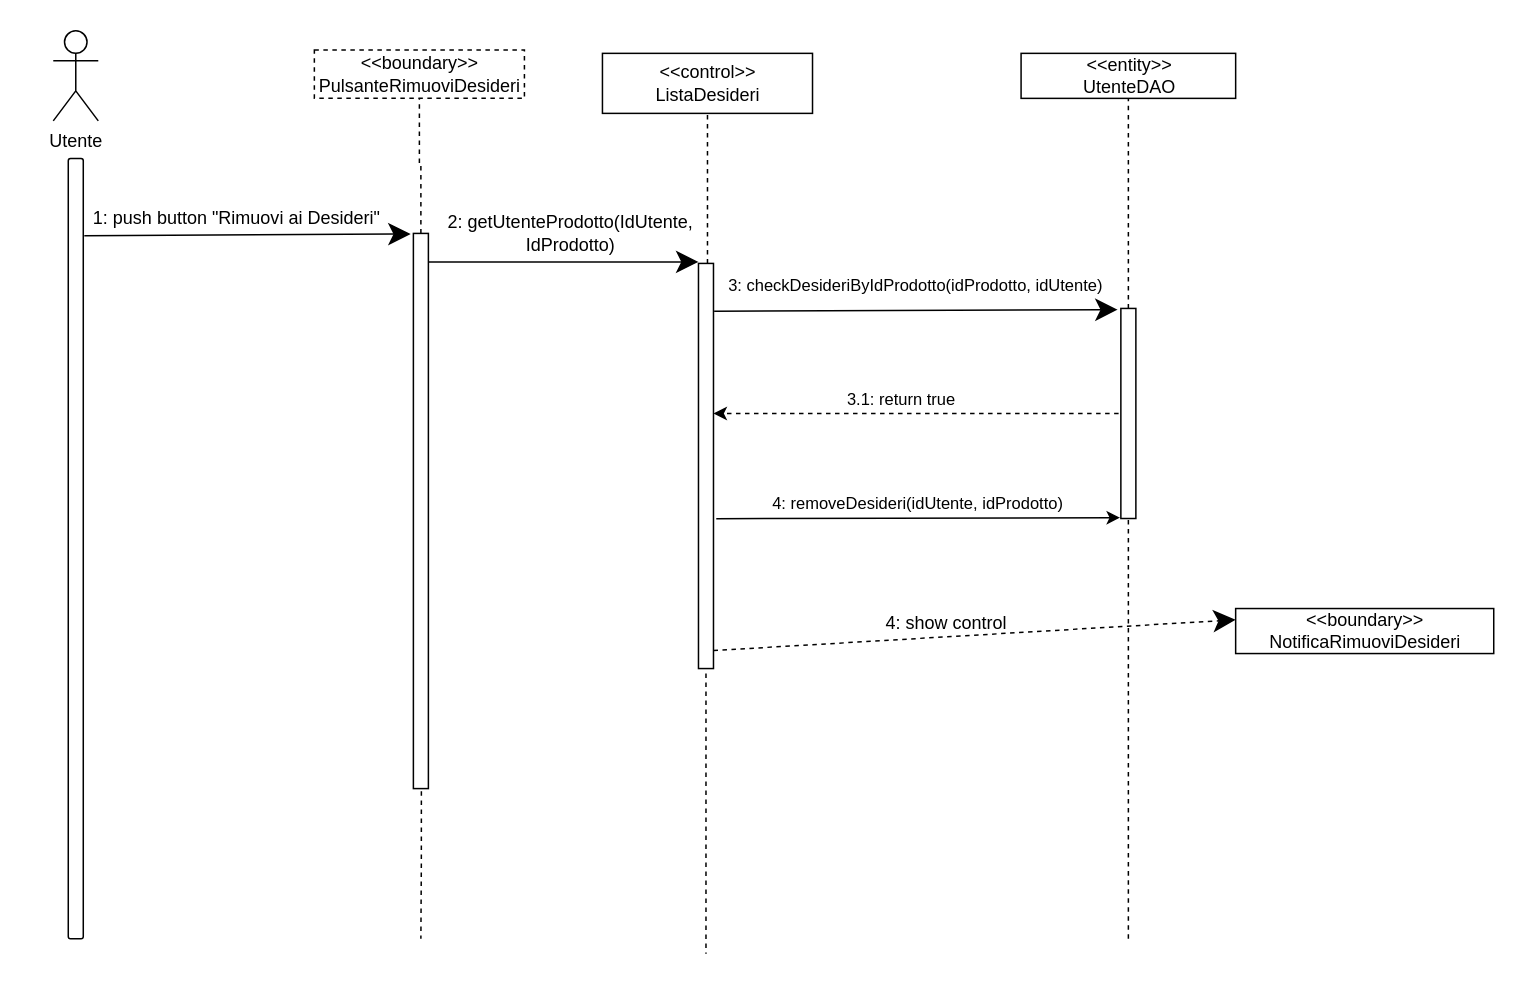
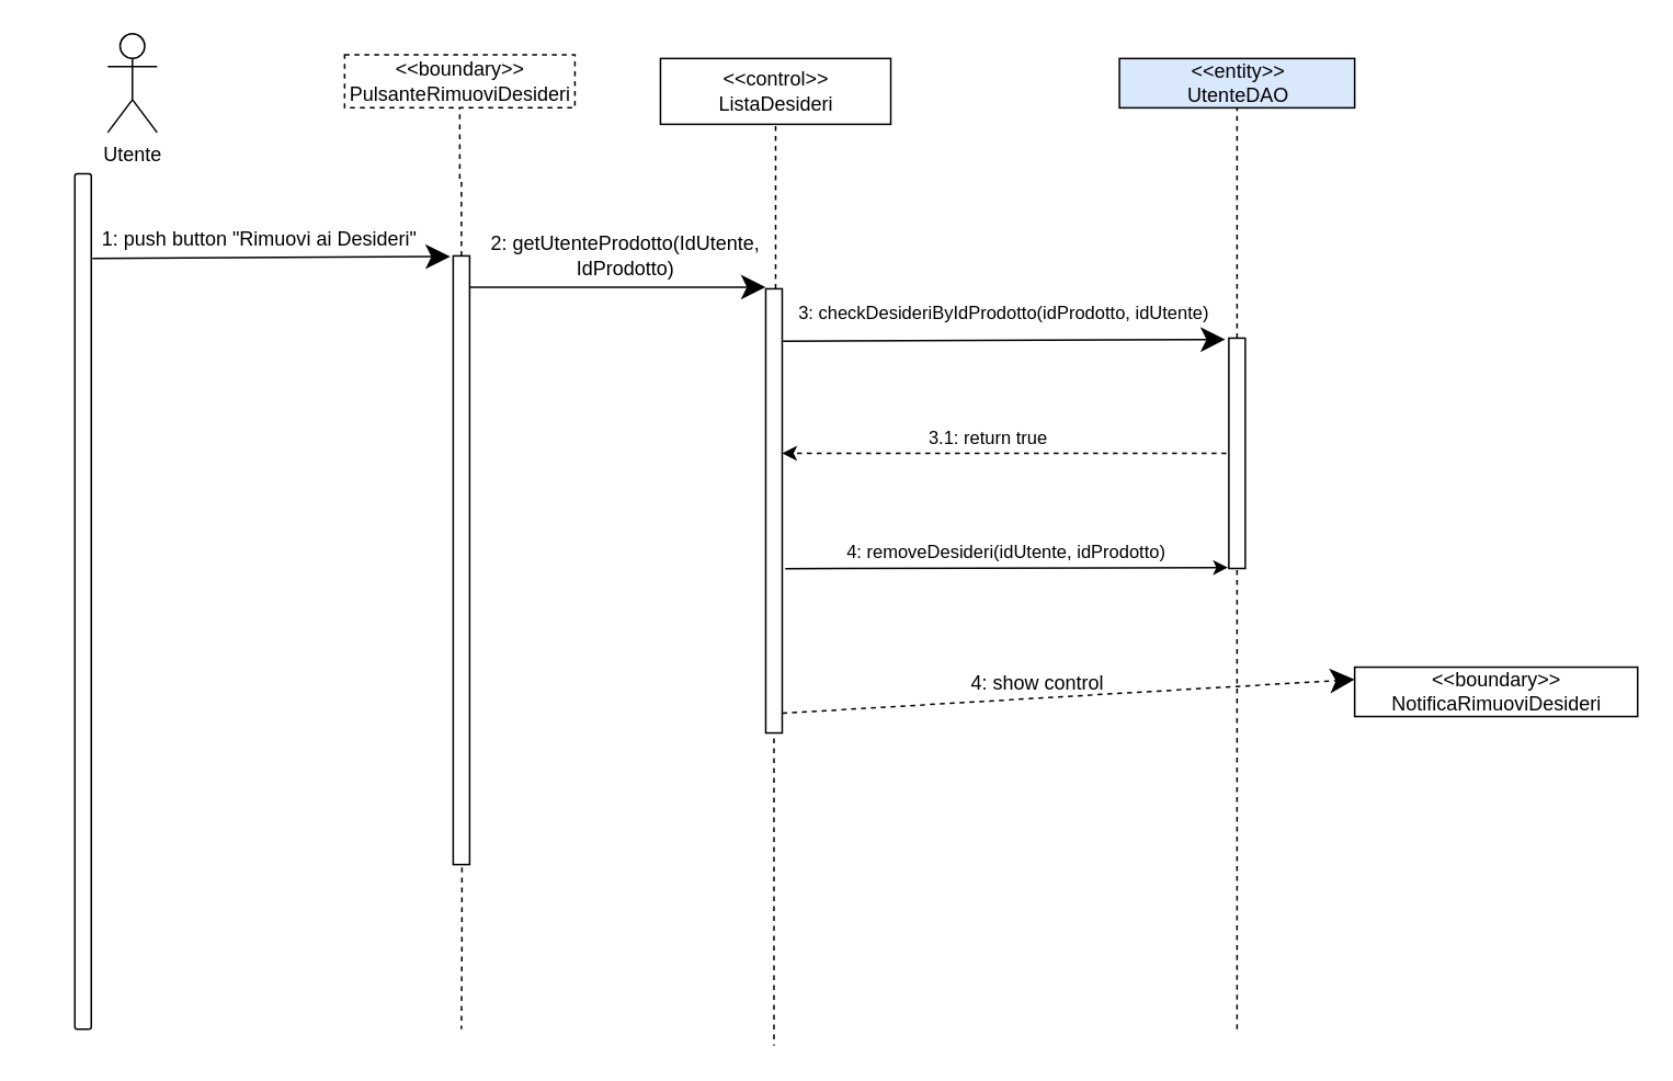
  <mxCell id="0" />
  <mxCell id="1" parent="0" />
- <mxCell id="2" value="Utente" style="shape=umlActor;verticalLabelPosition=bottom;verticalAlign=top;html=1;outlineConnect=0;" parent="1" vertex="1"><mxGeometry x="35" y="20" width="30" height="60" as="geometry" /></mxCell>
+ <mxCell id="2" value="Utente" style="shape=umlActor;verticalLabelPosition=bottom;verticalAlign=top;html=1;outlineConnect=0;" parent="1" vertex="1"><mxGeometry x="65" y="20" width="30" height="60" as="geometry" /></mxCell>
  <mxCell id="3" value="" style="html=1;points=[];perimeter=orthogonalPerimeter;rounded=1;" parent="1" vertex="1"><mxGeometry x="45" y="105" width="10" height="520" as="geometry" /></mxCell>
  <mxCell id="4" value="&lt;div&gt;&amp;lt;&amp;lt;boundary&amp;gt;&amp;gt;&lt;/div&gt;&lt;div&gt;PulsanteRimuoviDesideri&lt;br&gt;&lt;/div&gt;" style="html=1;rounded=0;dashed=1;" parent="1" vertex="1"><mxGeometry x="209" y="32.69" width="140" height="32.31" as="geometry" /></mxCell>
  <mxCell id="5" value="" style="edgeStyle=orthogonalEdgeStyle;orthogonalLoop=1;jettySize=auto;html=1;strokeColor=#000000;rounded=0;dashed=1;endArrow=none;endFill=0;" parent="1" source="7" target="4" edge="1"><mxGeometry relative="1" as="geometry" /></mxCell>
  <mxCell id="6" value="" style="edgeStyle=orthogonalEdgeStyle;rounded=0;orthogonalLoop=1;jettySize=auto;html=1;dashed=1;endArrow=none;endFill=0;strokeColor=#000000;exitX=0.533;exitY=1.005;exitDx=0;exitDy=0;exitPerimeter=0;" parent="1" source="7" edge="1"><mxGeometry relative="1" as="geometry"><mxPoint x="280" y="625" as="targetPoint" /></mxGeometry></mxCell>
  <mxCell id="7" value="" style="html=1;points=[];perimeter=orthogonalPerimeter;rounded=0;arcSize=50;" parent="1" vertex="1"><mxGeometry x="275" y="155" width="10" height="370" as="geometry" /></mxCell>
  <mxCell id="8" value="&lt;div&gt;&amp;lt;&amp;lt;control&amp;gt;&amp;gt;&lt;/div&gt;ListaDesideri" style="html=1;rounded=0;" parent="1" vertex="1"><mxGeometry x="401" y="35" width="140" height="40" as="geometry" /></mxCell>
  <mxCell id="9" value="&lt;div&gt;&amp;lt;&amp;lt;boundary&amp;gt;&amp;gt;&lt;/div&gt;&lt;div&gt;NotificaRimuoviDesideri&lt;br&gt;&lt;/div&gt;" style="html=1;rounded=0;" parent="1" vertex="1"><mxGeometry x="823" y="405" width="172" height="30" as="geometry" /></mxCell>
  <mxCell id="10" value="" style="endArrow=classic;endFill=1;endSize=12;html=1;strokeColor=#000000;exitX=1.07;exitY=0.099;exitDx=0;exitDy=0;exitPerimeter=0;rounded=1;entryX=-0.18;entryY=0.001;entryDx=0;entryDy=0;entryPerimeter=0;" parent="1" source="3" target="7" edge="1"><mxGeometry width="160" relative="1" as="geometry"><mxPoint x="85" y="155" as="sourcePoint" /><mxPoint x="235" y="155" as="targetPoint" /></mxGeometry></mxCell>
  <mxCell id="11" value="1: push button &quot;Rimuovi ai Desideri&quot;" style="text;html=1;strokeColor=none;fillColor=none;align=center;verticalAlign=middle;whiteSpace=wrap;rounded=0;dashed=1;" parent="1" vertex="1"><mxGeometry x="20" y="135" width="275" height="20" as="geometry" /></mxCell>
  <mxCell id="12" value="2: getUtenteProdotto(IdUtente, IdProdotto)" style="text;html=1;strokeColor=none;fillColor=none;align=center;verticalAlign=middle;whiteSpace=wrap;rounded=0;dashed=1;" parent="1" vertex="1"><mxGeometry x="295" y="145" width="170" height="20" as="geometry" /></mxCell>
  <mxCell id="13" value="" style="endArrow=classic;endFill=1;endSize=12;html=1;strokeColor=#000000;rounded=1;" parent="1" edge="1"><mxGeometry width="160" relative="1" as="geometry"><mxPoint x="285" y="174" as="sourcePoint" /><mxPoint x="465" y="174" as="targetPoint" /></mxGeometry></mxCell>
  <mxCell id="14" value="" style="endArrow=none;html=1;dashed=1;strokeColor=#000000;entryX=0.5;entryY=1;entryDx=0;entryDy=0;" parent="1" source="15" target="8" edge="1"><mxGeometry width="50" height="50" relative="1" as="geometry"><mxPoint x="450" y="205" as="sourcePoint" /><mxPoint x="405" y="155" as="targetPoint" /></mxGeometry></mxCell>
  <mxCell id="15" value="" style="html=1;points=[];perimeter=orthogonalPerimeter;rounded=0;arcSize=50;" parent="1" vertex="1"><mxGeometry x="465" y="175" width="10" height="270" as="geometry" /></mxCell>
  <mxCell id="16" value="" style="endArrow=none;html=1;dashed=1;strokeColor=#000000;exitX=0.5;exitY=1.012;exitDx=0;exitDy=0;exitPerimeter=0;" parent="1" source="15" edge="1"><mxGeometry width="50" height="50" relative="1" as="geometry"><mxPoint x="465" y="295" as="sourcePoint" /><mxPoint x="470" y="635" as="targetPoint" /></mxGeometry></mxCell>
- <mxCell id="17" value="&lt;div&gt;&amp;lt;&amp;lt;entity&amp;gt;&amp;gt;&lt;/div&gt;&lt;div&gt;UtenteDAO&lt;br&gt;&lt;/div&gt;" style="html=1;rounded=0;" parent="1" vertex="1"><mxGeometry x="680" y="35" width="143" height="30" as="geometry" /></mxCell>
+ <mxCell id="17" value="&lt;div&gt;&amp;lt;&amp;lt;entity&amp;gt;&amp;gt;&lt;/div&gt;&lt;div&gt;UtenteDAO&lt;br&gt;&lt;/div&gt;" style="html=1;rounded=0;fillColor=#dae8fc;" parent="1" vertex="1"><mxGeometry x="680" y="35" width="143" height="30" as="geometry" /></mxCell>
  <mxCell id="18" value="" style="endArrow=none;html=1;dashed=1;strokeColor=#000000;" parent="1" edge="1"><mxGeometry width="50" height="50" relative="1" as="geometry"><mxPoint x="751.5" y="625" as="sourcePoint" /><mxPoint x="751.5" y="65" as="targetPoint" /><Array as="points" /></mxGeometry></mxCell>
  <mxCell id="19" value="" style="html=1;points=[];perimeter=orthogonalPerimeter;rounded=0;arcSize=50;" parent="1" vertex="1"><mxGeometry x="746.5" y="205" width="10" height="140" as="geometry" /></mxCell>
  <mxCell id="20" style="edgeStyle=orthogonalEdgeStyle;rounded=0;orthogonalLoop=1;jettySize=auto;html=1;exitX=0.5;exitY=1;exitDx=0;exitDy=0;endArrow=classic;endFill=1;" parent="1" source="9" target="9" edge="1"><mxGeometry relative="1" as="geometry" /></mxCell>
  <mxCell id="21" value="" style="endArrow=classic;endFill=1;endSize=12;html=1;strokeColor=#000000;rounded=1;dashed=1;entryX=0;entryY=0.25;entryDx=0;entryDy=0;" parent="1" target="9" edge="1"><mxGeometry width="160" relative="1" as="geometry"><mxPoint x="475" y="433" as="sourcePoint" /><mxPoint x="823" y="440" as="targetPoint" /><Array as="points" /></mxGeometry></mxCell>
  <mxCell id="22" value="4: show control" style="text;html=1;align=center;verticalAlign=middle;resizable=0;points=[];autosize=1;" parent="1" vertex="1"><mxGeometry x="575" y="405" width="110" height="20" as="geometry" /></mxCell>
  <mxCell id="23" value="&lt;font style=&quot;font-size: 11px&quot;&gt;3: checkDesideriByIdProdotto(idProdotto, idUtente)&lt;/font&gt;" style="text;html=1;strokeColor=none;fillColor=none;align=center;verticalAlign=middle;whiteSpace=wrap;rounded=0;dashed=1;" parent="1" vertex="1"><mxGeometry x="465" y="175" width="290" height="30" as="geometry" /></mxCell>
  <mxCell id="24" value="" style="endArrow=classic;endFill=1;endSize=12;html=1;strokeColor=#000000;rounded=1;entryX=-0.215;entryY=0.006;entryDx=0;entryDy=0;exitX=0.036;exitY=1.06;exitDx=0;exitDy=0;exitPerimeter=0;entryPerimeter=0;" parent="1" source="23" target="19" edge="1"><mxGeometry width="160" relative="1" as="geometry"><mxPoint x="479" y="205" as="sourcePoint" /><mxPoint x="677" y="197.5" as="targetPoint" /><Array as="points" /></mxGeometry></mxCell>
  <mxCell id="25" value="" style="endArrow=classic;html=1;entryX=1;entryY=0.259;entryDx=0;entryDy=0;entryPerimeter=0;dashed=1;" parent="1" edge="1"><mxGeometry width="50" height="50" relative="1" as="geometry"><mxPoint x="745" y="275" as="sourcePoint" /><mxPoint x="475" y="275" as="targetPoint" /></mxGeometry></mxCell>
  <mxCell id="26" value="3.1: return true" style="edgeLabel;html=1;align=center;verticalAlign=middle;resizable=0;points=[];" parent="25" vertex="1" connectable="0"><mxGeometry x="0.18" y="-3" relative="1" as="geometry"><mxPoint x="13.33" y="-6.94" as="offset" /></mxGeometry></mxCell>
  <mxCell id="27" value="" style="endArrow=classic;html=1;entryX=-0.057;entryY=0.996;entryDx=0;entryDy=0;entryPerimeter=0;exitX=1.186;exitY=0.63;exitDx=0;exitDy=0;exitPerimeter=0;" edge="1" parent="1" source="15" target="19"><mxGeometry width="50" height="50" relative="1" as="geometry"><mxPoint x="535" y="345" as="sourcePoint" /><mxPoint x="585" y="295" as="targetPoint" /></mxGeometry></mxCell>
  <mxCell id="28" value="4: removeDesideri(idUtente, idProdotto)" style="edgeLabel;html=1;align=center;verticalAlign=middle;resizable=0;points=[];" vertex="1" connectable="0" parent="27"><mxGeometry x="0.009" relative="1" as="geometry"><mxPoint x="-2.67" y="-9.77" as="offset" /></mxGeometry></mxCell>
